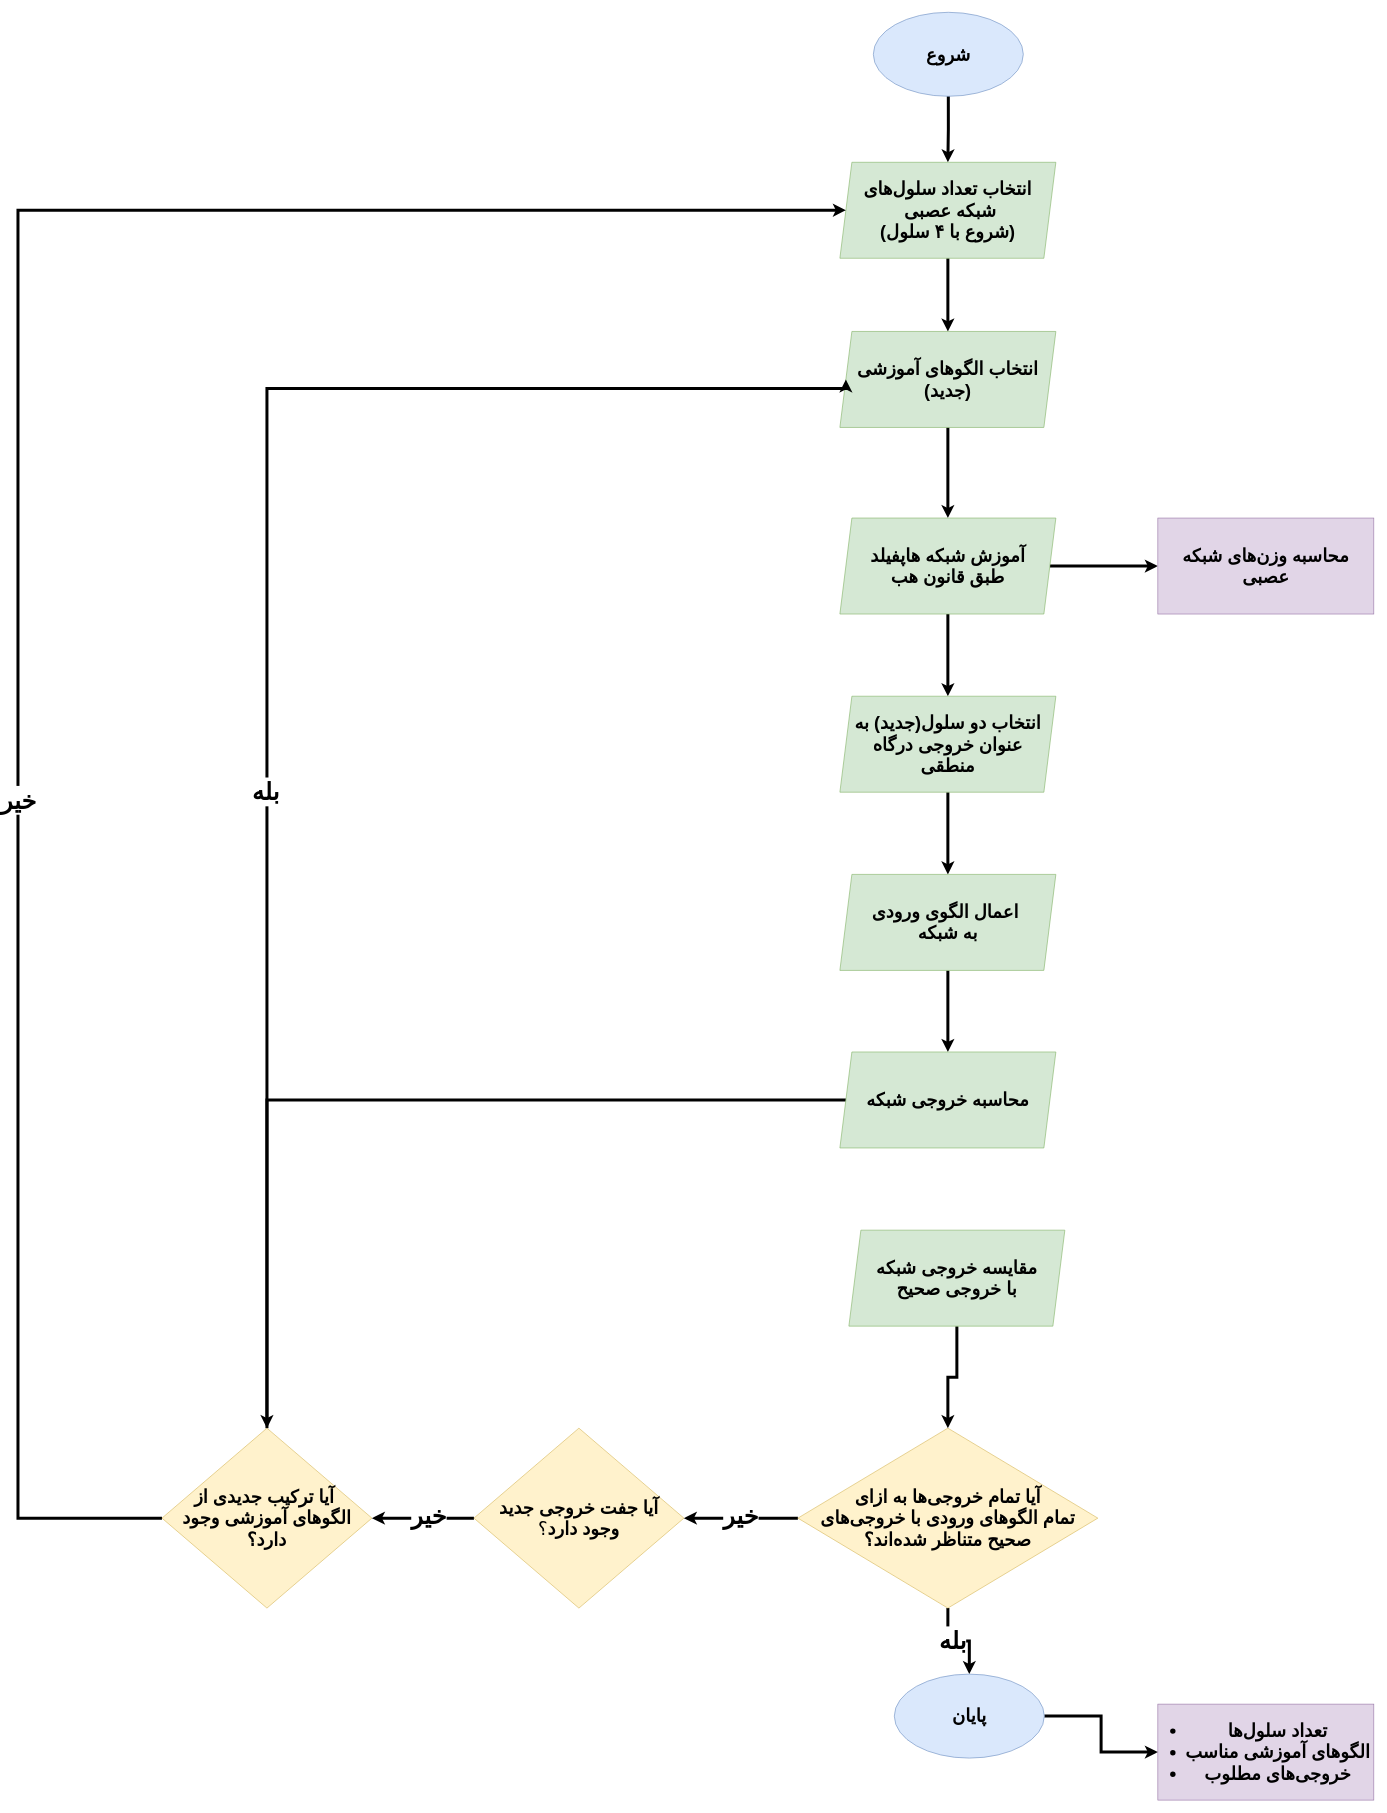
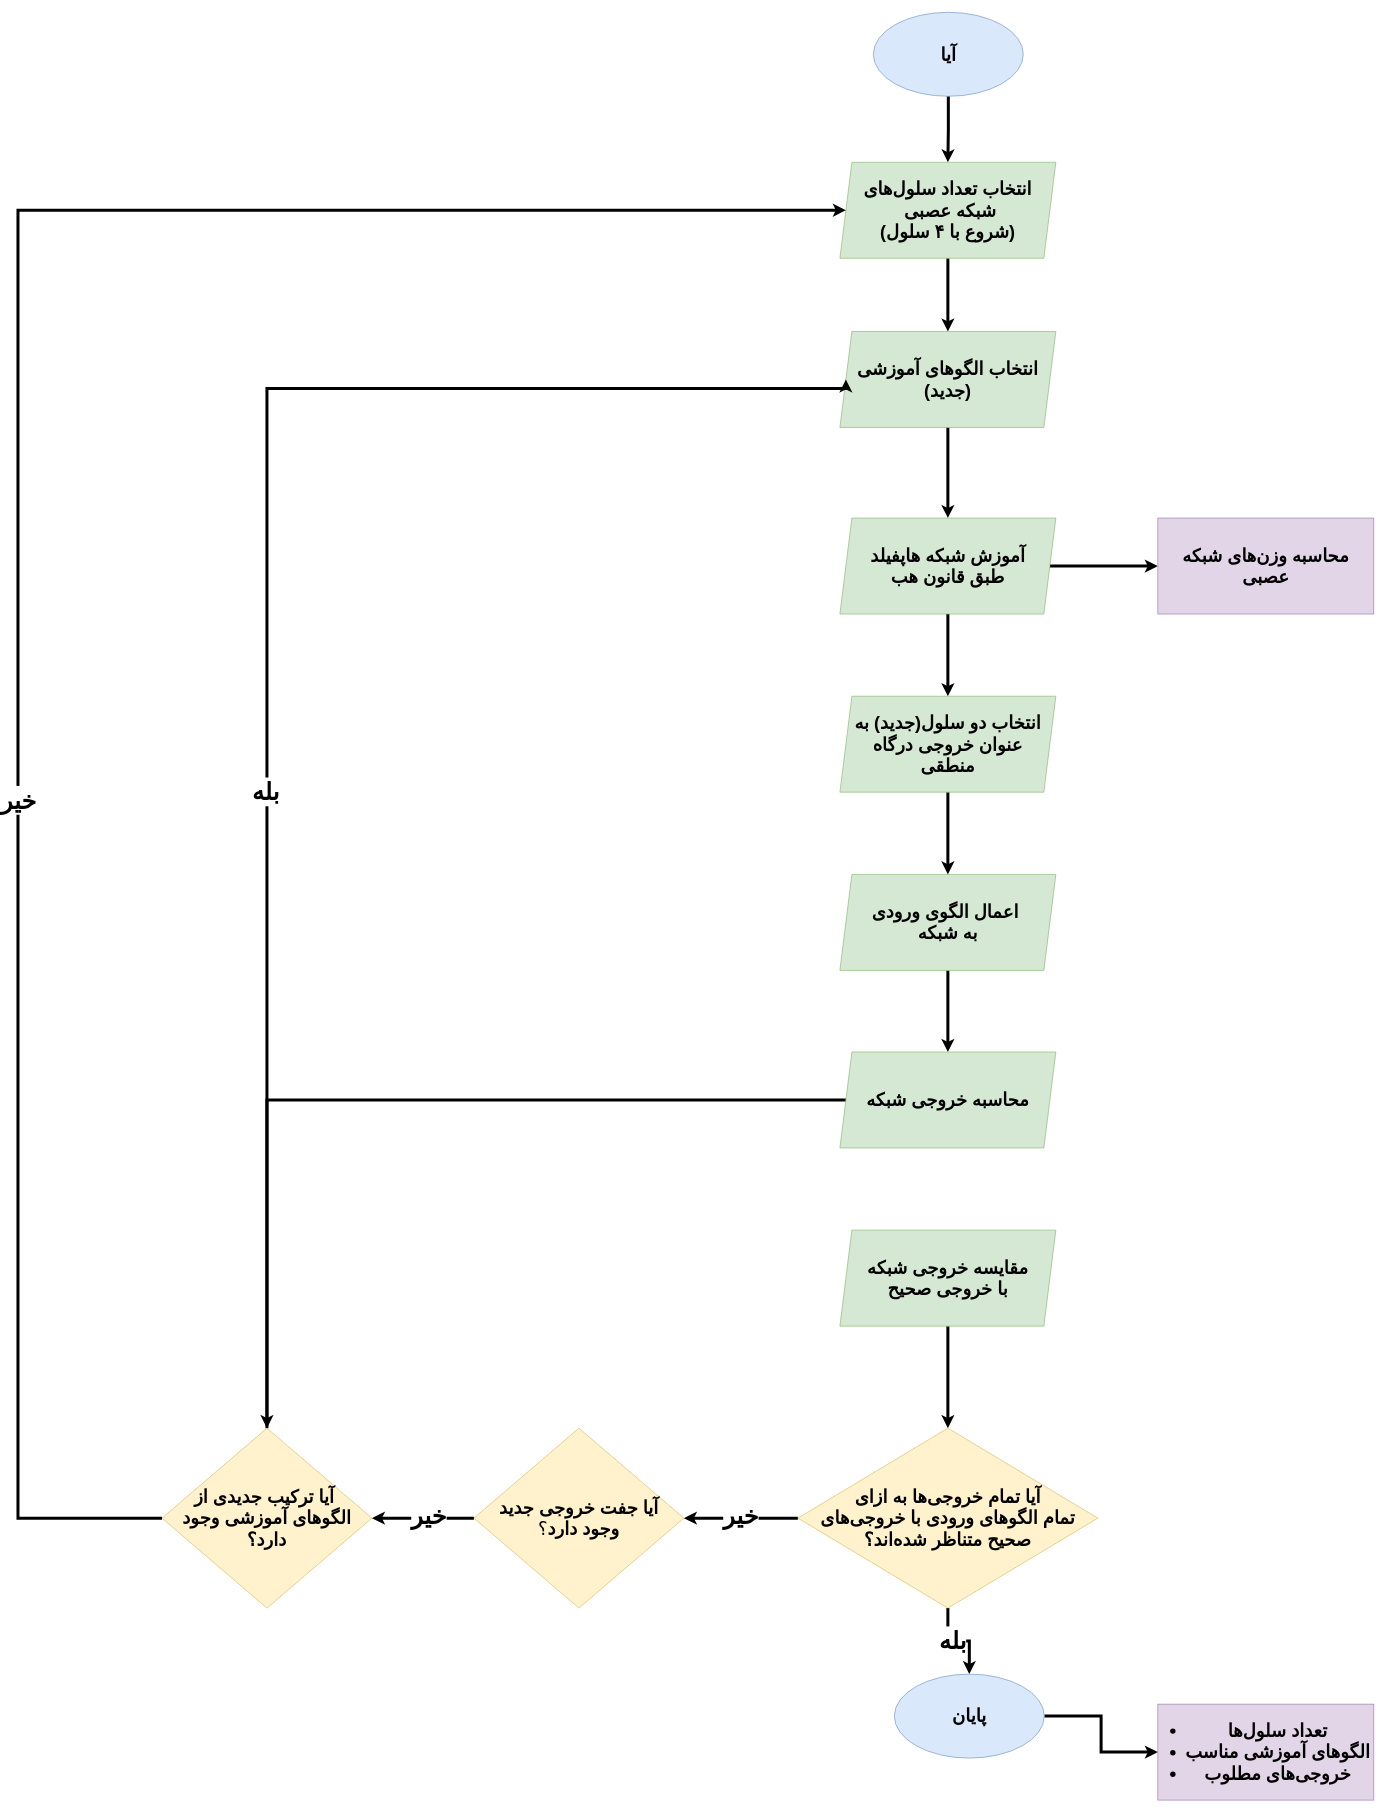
  <mxCell id="0" />
  <mxCell id="1" parent="0" />
  <mxCell id="2" style="edgeStyle=orthogonalEdgeStyle;rounded=0;orthogonalLoop=1;jettySize=auto;html=1;exitX=0.5;exitY=1;exitDx=0;exitDy=0;entryX=0.5;entryY=0;entryDx=0;entryDy=0;strokeWidth=5;" parent="1" source="3" target="5" edge="1"><mxGeometry relative="1" as="geometry"><mxPoint x="1591" y="1260" as="targetPoint" /></mxGeometry></mxCell>
- <mxCell id="3" value="&lt;b&gt;&lt;font style=&quot;font-size: 30px&quot;&gt;شروع&lt;/font&gt;&lt;/b&gt;" style="ellipse;whiteSpace=wrap;html=1;fillColor=#dae8fc;strokeColor=#6c8ebf;" parent="1" vertex="1"><mxGeometry x="1445.75" y="20" width="250" height="140" as="geometry" /></mxCell>
+ <mxCell id="3" value="&lt;b&gt;&lt;font style=&quot;font-size: 30px&quot;&gt;آیا&lt;/font&gt;&lt;/b&gt;" style="ellipse;whiteSpace=wrap;html=1;fillColor=#dae8fc;strokeColor=#6c8ebf;" parent="1" vertex="1"><mxGeometry x="1445.75" y="20" width="250" height="140" as="geometry" /></mxCell>
  <mxCell id="4" style="edgeStyle=orthogonalEdgeStyle;rounded=0;orthogonalLoop=1;jettySize=auto;html=1;exitX=0.5;exitY=1;exitDx=0;exitDy=0;strokeWidth=5;fontSize=40;" edge="1" parent="1" source="5" target="7"><mxGeometry relative="1" as="geometry" /></mxCell>
  <mxCell id="5" value="&lt;b style=&quot;font-size: 30px&quot;&gt;انتخاب تعداد سلول‌های&lt;br&gt;&amp;nbsp;شبکه عصبی&lt;br&gt;(شروع با ۴ سلول)&lt;br&gt;&lt;/b&gt;" style="shape=parallelogram;perimeter=parallelogramPerimeter;whiteSpace=wrap;html=1;fixedSize=1;fillColor=#d5e8d4;strokeColor=#82b366;spacing=2;" parent="1" vertex="1"><mxGeometry x="1390" y="270" width="360" height="160" as="geometry" /></mxCell>
  <mxCell id="6" style="edgeStyle=orthogonalEdgeStyle;rounded=0;orthogonalLoop=1;jettySize=auto;html=1;exitX=0.5;exitY=1;exitDx=0;exitDy=0;entryX=0.5;entryY=0;entryDx=0;entryDy=0;strokeWidth=5;fontSize=40;" edge="1" parent="1" source="7" target="10"><mxGeometry relative="1" as="geometry" /></mxCell>
  <mxCell id="7" value="&lt;b style=&quot;font-size: 30px&quot;&gt;انتخاب الگوهای آموزشی&lt;br&gt;(جدید)&lt;br&gt;&lt;/b&gt;" style="shape=parallelogram;perimeter=parallelogramPerimeter;whiteSpace=wrap;html=1;fixedSize=1;fillColor=#d5e8d4;strokeColor=#82b366;spacing=2;" parent="1" vertex="1"><mxGeometry x="1390" y="552" width="360" height="160" as="geometry" /></mxCell>
  <mxCell id="8" value="" style="edgeStyle=orthogonalEdgeStyle;rounded=0;orthogonalLoop=1;jettySize=auto;html=1;strokeWidth=5;" parent="1" source="10" target="13" edge="1"><mxGeometry relative="1" as="geometry" /></mxCell>
  <mxCell id="9" style="edgeStyle=orthogonalEdgeStyle;rounded=0;orthogonalLoop=1;jettySize=auto;html=1;exitX=1;exitY=0.5;exitDx=0;exitDy=0;entryX=0;entryY=0.5;entryDx=0;entryDy=0;strokeWidth=5;" parent="1" source="10" target="11" edge="1"><mxGeometry relative="1" as="geometry" /></mxCell>
  <mxCell id="10" value="&lt;b style=&quot;font-size: 30px&quot;&gt;آموزش شبکه هاپفیلد&lt;br&gt;طبق قانون هب&lt;br&gt;&lt;/b&gt;" style="shape=parallelogram;perimeter=parallelogramPerimeter;whiteSpace=wrap;html=1;fixedSize=1;fillColor=#d5e8d4;strokeColor=#82b366;spacing=2;" parent="1" vertex="1"><mxGeometry x="1390" y="863" width="360" height="160" as="geometry" /></mxCell>
  <mxCell id="11" value="&lt;b&gt;&lt;font style=&quot;font-size: 30px&quot;&gt;محاسبه وزن‌های شبکه عصبی&lt;/font&gt;&lt;/b&gt;" style="rounded=0;whiteSpace=wrap;html=1;fillColor=#e1d5e7;strokeColor=#9673a6;" parent="1" vertex="1"><mxGeometry x="1920" y="863" width="360" height="160" as="geometry" /></mxCell>
  <mxCell id="12" value="" style="edgeStyle=orthogonalEdgeStyle;rounded=0;orthogonalLoop=1;jettySize=auto;html=1;strokeWidth=5;" edge="1" parent="1" source="13" target="15"><mxGeometry relative="1" as="geometry" /></mxCell>
  <mxCell id="13" value="&lt;b style=&quot;font-size: 30px&quot;&gt;انتخاب دو سلول(جدید) به&lt;br&gt;عنوان خروجی درگاه&lt;br&gt;منطقی&lt;br&gt;&lt;/b&gt;" style="shape=parallelogram;perimeter=parallelogramPerimeter;whiteSpace=wrap;html=1;fixedSize=1;fillColor=#d5e8d4;strokeColor=#82b366;spacing=2;" parent="1" vertex="1"><mxGeometry x="1390" y="1160" width="360" height="160" as="geometry" /></mxCell>
  <mxCell id="14" value="" style="edgeStyle=orthogonalEdgeStyle;rounded=0;orthogonalLoop=1;jettySize=auto;html=1;strokeWidth=5;" edge="1" parent="1" source="15" target="17"><mxGeometry relative="1" as="geometry" /></mxCell>
  <mxCell id="15" value="&lt;b style=&quot;font-size: 30px&quot;&gt;اعمال الگوی ورودی&amp;nbsp;&lt;br&gt;به شبکه&lt;br&gt;&lt;/b&gt;" style="shape=parallelogram;perimeter=parallelogramPerimeter;whiteSpace=wrap;html=1;fixedSize=1;fillColor=#d5e8d4;strokeColor=#82b366;spacing=2;" parent="1" vertex="1"><mxGeometry x="1390" y="1457" width="360" height="160" as="geometry" /></mxCell>
  <mxCell id="16" value="" style="edgeStyle=orthogonalEdgeStyle;rounded=0;orthogonalLoop=1;jettySize=auto;html=1;strokeWidth=5;" edge="1" parent="1" source="17" target="34"><mxGeometry relative="1" as="geometry" /></mxCell>
  <mxCell id="17" value="&lt;b&gt;&lt;font style=&quot;font-size: 30px&quot;&gt;محاسبه خروجی شبکه&lt;/font&gt;&lt;/b&gt;" style="shape=parallelogram;perimeter=parallelogramPerimeter;whiteSpace=wrap;html=1;fixedSize=1;fillColor=#d5e8d4;strokeColor=#82b366;spacing=2;" parent="1" vertex="1"><mxGeometry x="1390" y="1753" width="360" height="160" as="geometry" /></mxCell>
  <mxCell id="18" value="" style="edgeStyle=orthogonalEdgeStyle;rounded=0;orthogonalLoop=1;jettySize=auto;html=1;strokeWidth=5;" edge="1" parent="1" source="19" target="24"><mxGeometry relative="1" as="geometry" /></mxCell>
- <mxCell id="19" value="&lt;b style=&quot;font-size: 30px&quot;&gt;مقایسه خروجی شبکه&lt;br&gt;با خروجی صحیح&lt;br&gt;&lt;/b&gt;" style="shape=parallelogram;perimeter=parallelogramPerimeter;whiteSpace=wrap;html=1;fixedSize=1;fillColor=#d5e8d4;strokeColor=#82b366;spacing=2;" parent="1" vertex="1"><mxGeometry x="1405" y="2050" width="360" height="160" as="geometry" /></mxCell>
+ <mxCell id="19" value="&lt;b style=&quot;font-size: 30px&quot;&gt;مقایسه خروجی شبکه&lt;br&gt;با خروجی صحیح&lt;br&gt;&lt;/b&gt;" style="shape=parallelogram;perimeter=parallelogramPerimeter;whiteSpace=wrap;html=1;fixedSize=1;fillColor=#d5e8d4;strokeColor=#82b366;spacing=2;" parent="1" vertex="1"><mxGeometry x="1390" y="2050" width="360" height="160" as="geometry" /></mxCell>
  <mxCell id="20" value="" style="edgeStyle=orthogonalEdgeStyle;rounded=0;orthogonalLoop=1;jettySize=auto;html=1;entryX=0.5;entryY=0;entryDx=0;entryDy=0;strokeWidth=5;" edge="1" parent="1" source="24" target="36"><mxGeometry relative="1" as="geometry"><mxPoint x="1591" y="2000" as="targetPoint" /></mxGeometry></mxCell>
  <mxCell id="21" value="&lt;b style=&quot;font-size: 40px;&quot;&gt;&lt;font style=&quot;font-size: 40px;&quot;&gt;بله&lt;/font&gt;&lt;/b&gt;" style="edgeLabel;html=1;align=center;verticalAlign=middle;resizable=0;points=[];fontSize=40;" vertex="1" connectable="0" parent="20"><mxGeometry x="-0.144" y="2" relative="1" as="geometry"><mxPoint as="offset" /></mxGeometry></mxCell>
  <mxCell id="22" value="" style="edgeStyle=orthogonalEdgeStyle;rounded=0;orthogonalLoop=1;jettySize=auto;html=1;strokeWidth=5;" edge="1" parent="1" source="24" target="29"><mxGeometry relative="1" as="geometry" /></mxCell>
  <mxCell id="23" value="&lt;b&gt;&lt;font style=&quot;font-size: 40px&quot;&gt;خیر&lt;/font&gt;&lt;/b&gt;" style="edgeLabel;html=1;align=center;verticalAlign=middle;resizable=0;points=[];fontSize=20;" vertex="1" connectable="0" parent="22"><mxGeometry x="0.007" y="3" relative="1" as="geometry"><mxPoint y="-8" as="offset" /></mxGeometry></mxCell>
  <mxCell id="24" value="&lt;b style=&quot;font-size: 30px&quot;&gt;آیا تمام خروجی‌ها به ازای &lt;br&gt;تمام الگوهای ورودی با خروجی‌های &lt;br&gt;صحیح متناظر شده‌اند؟&lt;/b&gt;" style="rhombus;whiteSpace=wrap;html=1;fillColor=#fff2cc;strokeColor=#d6b656;" vertex="1" parent="1"><mxGeometry x="1320" y="2380" width="500" height="300" as="geometry" /></mxCell>
  <mxCell id="25" value="&lt;ul style=&quot;font-size: 30px&quot;&gt;&lt;li&gt;&lt;b&gt;تعداد سلول‌ها&lt;/b&gt;&lt;/li&gt;&lt;li&gt;&lt;b&gt;الگوهای آموزشی مناسب&lt;/b&gt;&lt;/li&gt;&lt;li&gt;&lt;b&gt;&lt;font style=&quot;font-size: 30px&quot;&gt;خروجی‌های مطلوب&lt;/font&gt;&lt;/b&gt;&lt;/li&gt;&lt;/ul&gt;" style="rounded=0;whiteSpace=wrap;html=1;fillColor=#e1d5e7;strokeColor=#9673a6;" vertex="1" parent="1"><mxGeometry x="1920" y="2840" width="360" height="160" as="geometry" /></mxCell>
  <mxCell id="26" style="edgeStyle=orthogonalEdgeStyle;rounded=0;orthogonalLoop=1;jettySize=auto;html=1;exitX=0.5;exitY=1;exitDx=0;exitDy=0;" edge="1" parent="1" source="10" target="10"><mxGeometry relative="1" as="geometry" /></mxCell>
  <mxCell id="27" value="" style="edgeStyle=orthogonalEdgeStyle;rounded=0;orthogonalLoop=1;jettySize=auto;html=1;fontSize=20;strokeWidth=5;" edge="1" parent="1" source="29" target="34"><mxGeometry relative="1" as="geometry" /></mxCell>
  <mxCell id="28" value="&lt;b style=&quot;font-size: 40px;&quot;&gt;خیر&lt;/b&gt;" style="edgeLabel;html=1;align=center;verticalAlign=middle;resizable=0;points=[];fontSize=40;" vertex="1" connectable="0" parent="27"><mxGeometry x="-0.108" y="3" relative="1" as="geometry"><mxPoint y="-8" as="offset" /></mxGeometry></mxCell>
  <mxCell id="29" value="&lt;font style=&quot;font-size: 30px&quot;&gt;&lt;b&gt;آیا جفت خروجی جدید&lt;br&gt;وجود دارد&lt;/b&gt;؟&lt;/font&gt;" style="rhombus;whiteSpace=wrap;html=1;fillColor=#fff2cc;strokeColor=#d6b656;" vertex="1" parent="1"><mxGeometry x="780" y="2380" width="350" height="300" as="geometry" /></mxCell>
  <mxCell id="30" style="edgeStyle=orthogonalEdgeStyle;rounded=0;orthogonalLoop=1;jettySize=auto;html=1;strokeWidth=5;fontSize=40;entryX=0;entryY=0.5;entryDx=0;entryDy=0;" edge="1" parent="1" source="34" target="7"><mxGeometry relative="1" as="geometry"><mxPoint x="1180" y="660" as="targetPoint" /><Array as="points"><mxPoint x="435" y="2530" /><mxPoint x="435" y="647" /></Array></mxGeometry></mxCell>
  <mxCell id="31" value="&lt;b&gt;بله&lt;/b&gt;" style="edgeLabel;html=1;align=center;verticalAlign=middle;resizable=0;points=[];fontSize=40;" vertex="1" connectable="0" parent="30"><mxGeometry x="-0.218" y="3" relative="1" as="geometry"><mxPoint y="-1" as="offset" /></mxGeometry></mxCell>
  <mxCell id="32" style="edgeStyle=orthogonalEdgeStyle;rounded=0;orthogonalLoop=1;jettySize=auto;html=1;strokeWidth=5;fontSize=40;entryX=0;entryY=0.5;entryDx=0;entryDy=0;" edge="1" parent="1" source="34" target="5"><mxGeometry relative="1" as="geometry"><mxPoint x="-70" y="1370" as="targetPoint" /><Array as="points"><mxPoint x="20" y="2530" /><mxPoint x="20" y="350" /></Array></mxGeometry></mxCell>
  <mxCell id="33" value="&lt;b&gt;خیر&lt;/b&gt;" style="edgeLabel;html=1;align=center;verticalAlign=middle;resizable=0;points=[];fontSize=40;" vertex="1" connectable="0" parent="32"><mxGeometry x="-0.244" relative="1" as="geometry"><mxPoint y="-2" as="offset" /></mxGeometry></mxCell>
  <mxCell id="34" value="&lt;b style=&quot;font-size: 30px&quot;&gt;آیا ترکیب جدیدی از&amp;nbsp;&lt;br&gt;الگوهای آموزشی وجود&lt;br&gt;دارد؟&lt;br&gt;&lt;/b&gt;" style="rhombus;whiteSpace=wrap;html=1;fillColor=#fff2cc;strokeColor=#d6b656;" vertex="1" parent="1"><mxGeometry x="260" y="2380" width="350" height="300" as="geometry" /></mxCell>
  <mxCell id="35" style="edgeStyle=orthogonalEdgeStyle;rounded=0;orthogonalLoop=1;jettySize=auto;html=1;entryX=0;entryY=0.5;entryDx=0;entryDy=0;fontSize=20;strokeWidth=5;" edge="1" parent="1" source="36" target="25"><mxGeometry relative="1" as="geometry" /></mxCell>
  <mxCell id="36" value="&lt;p&gt;&lt;b&gt;&lt;font style=&quot;font-size: 30px&quot;&gt;پایان&lt;/font&gt;&lt;/b&gt;&lt;/p&gt;" style="ellipse;whiteSpace=wrap;html=1;fillColor=#dae8fc;strokeColor=#6c8ebf;" vertex="1" parent="1"><mxGeometry x="1480.75" y="2790" width="250" height="140" as="geometry" /></mxCell>
